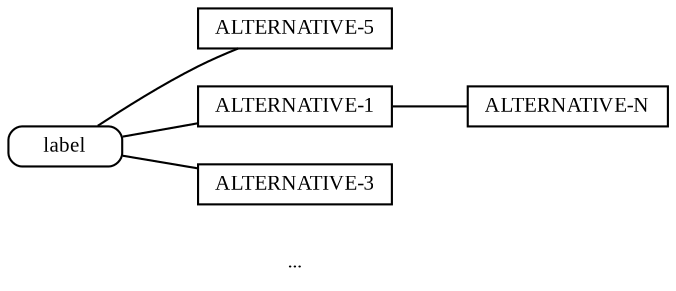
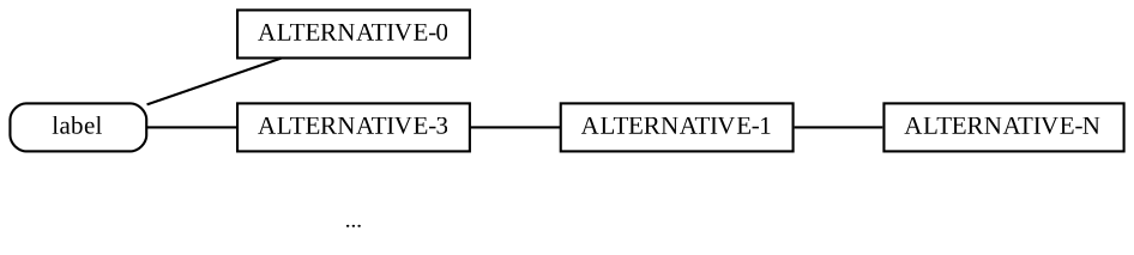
  digraph {
    fontname="Liberation Serif"
    nodesep=0.25
    rankdir=LR
    node [fontname="Liberation Serif" fontsize=10 shape=box style=solid]
    edge [arrowhead=none fontname="Liberation Serif"]
-   n1 [height=0.25 label="ALTERNATIVE-5"]
+   n1 [height=0.25 label="ALTERNATIVE-0"]
    n2 [height=0.25 label="ALTERNATIVE-1"]
    n3 [height=0.25 label="ALTERNATIVE-3"]
    n4 [height=0.25 label="ALTERNATIVE-N" width=0.75]
    n5 [height=0.25 label=label style=rounded]
    n6 [height=0.25 label="..." shape=none width=0]
    subgraph sub_1 {
      n1
      n2
      n3
    }
    n2 -> n4 [style=solid]
    n5 -> n1
-   n5 -> n2
+   n3 -> n2
    n5 -> n3
    n5 -> n6 [style=invis]
  }
